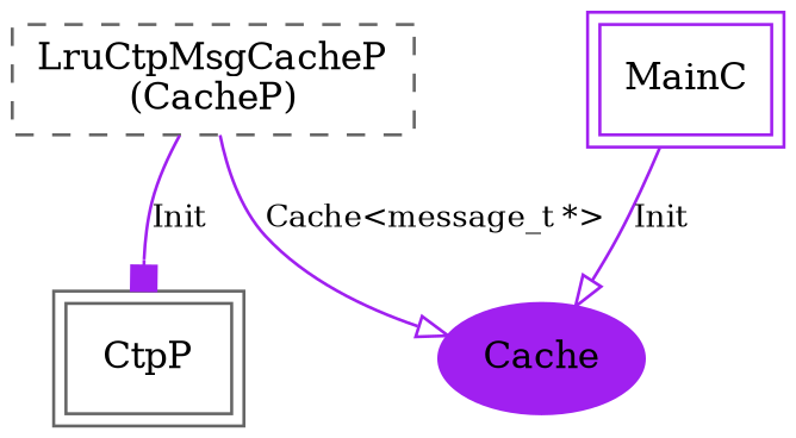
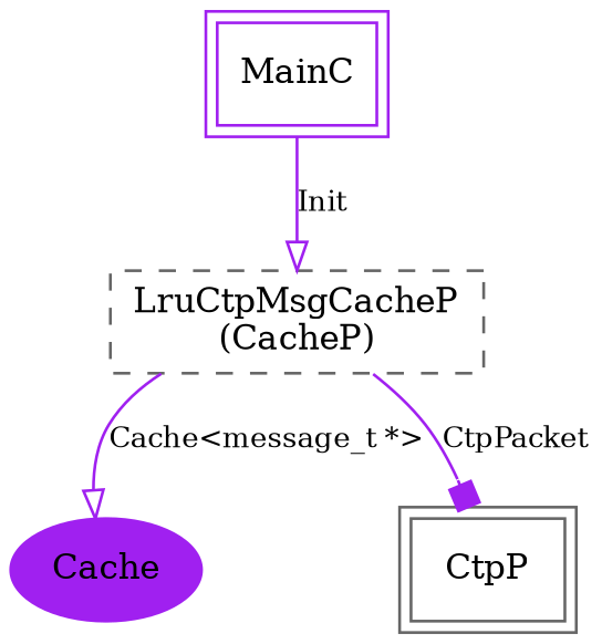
  digraph {
    node [color=purple fontsize=12 shape=box]
    edge [arrowhead=onormal color=purple fontsize=10]
    n1 [label=Cache shape=ellipse style=filled]
    n2 [color=gray40 label="LruCtpMsgCacheP\n(CacheP)" style=dashed]
    CtpP [color=gray40 peripheries=2]
    MainC [peripheries=2]
    n2 -> n1 [label="Cache<message_t *>"]
-   n2 -> CtpP [arrowhead=box label=Init]
-   MainC -> n1 [label=Init]
+   n2 -> CtpP [arrowhead=box label=CtpPacket]
+   MainC -> n2 [label=Init]
  }
